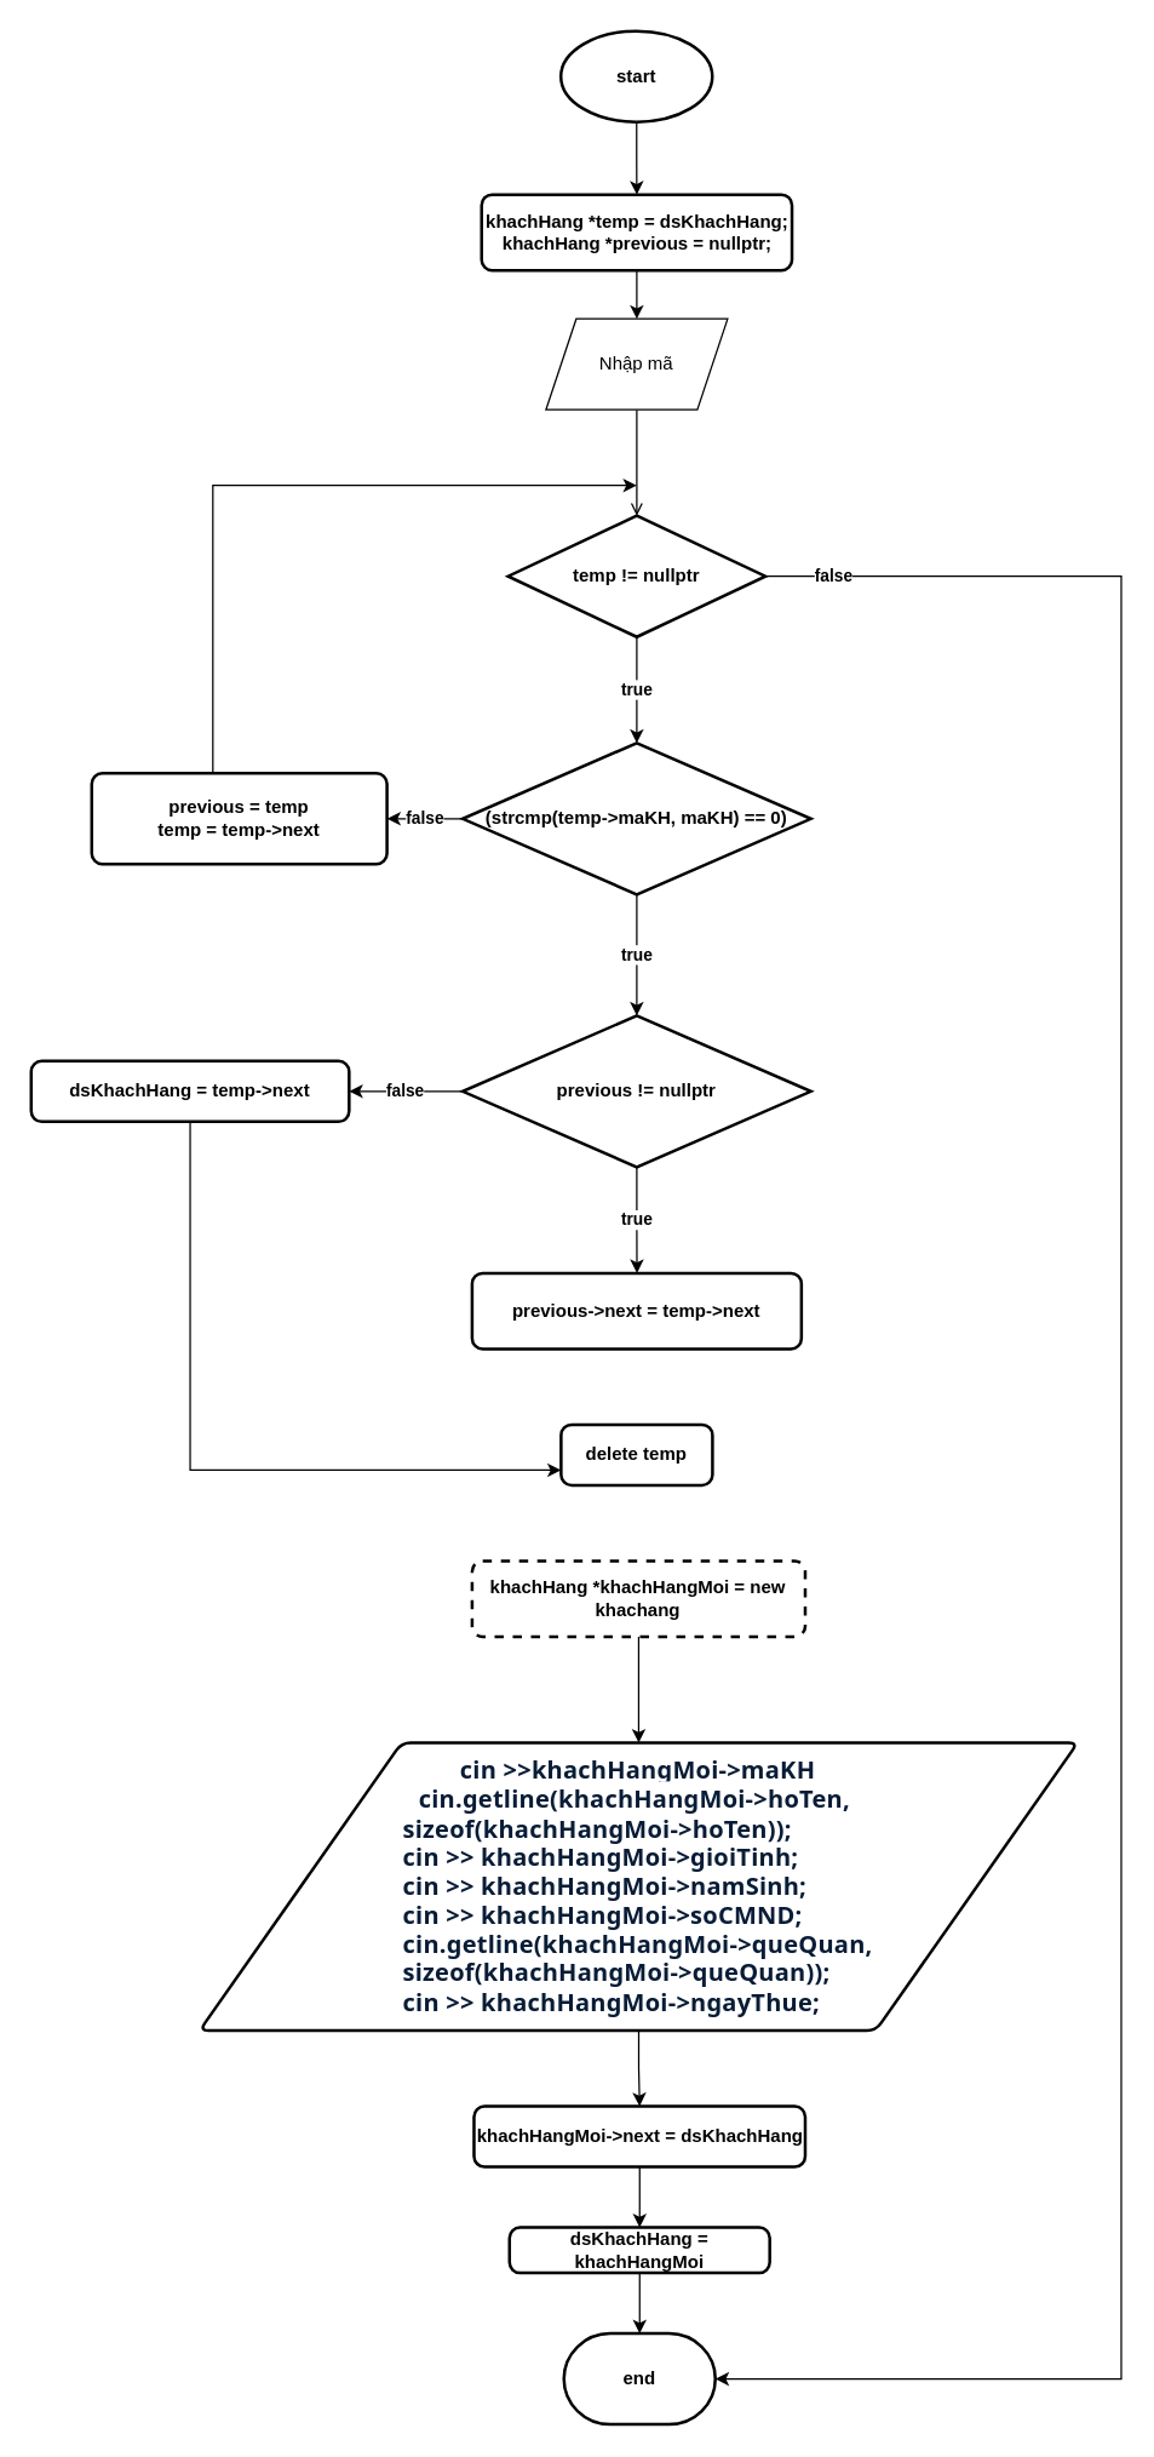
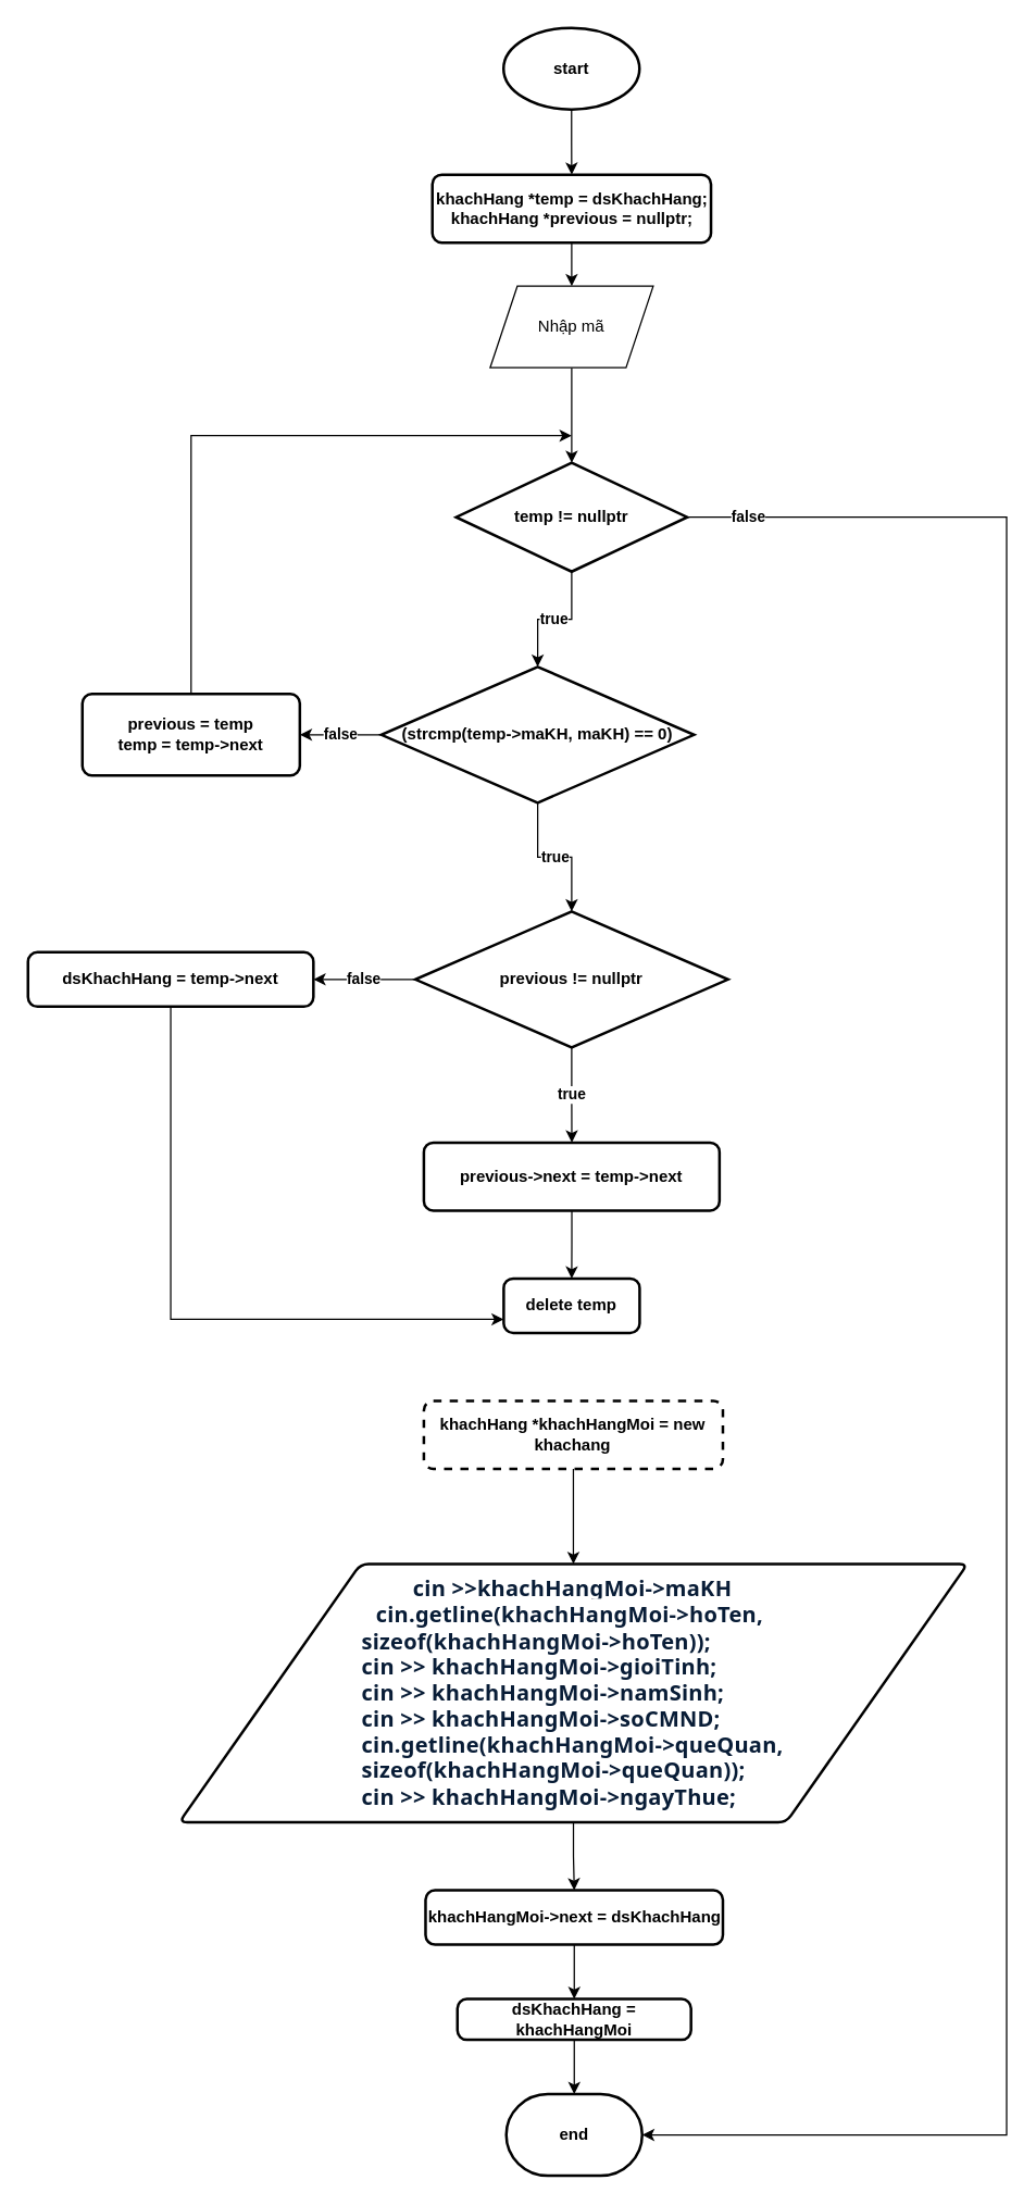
  <mxCell id="0" />
  <mxCell id="1" parent="0" />
  <mxCell id="2" style="edgeStyle=orthogonalEdgeStyle;rounded=0;orthogonalLoop=1;jettySize=auto;html=1;fontStyle=1" parent="1" source="3" target="5" edge="1"><mxGeometry relative="1" as="geometry"><mxPoint x="420" y="118" as="targetPoint" /></mxGeometry></mxCell>
  <mxCell id="3" value="start" style="strokeWidth=2;html=1;shape=mxgraph.flowchart.start_1;whiteSpace=wrap;fontStyle=1" parent="1" vertex="1"><mxGeometry x="369.88" y="20" width="100" height="60" as="geometry" /></mxCell>
  <mxCell id="4" style="edgeStyle=orthogonalEdgeStyle;rounded=0;orthogonalLoop=1;jettySize=auto;html=1;" parent="1" source="5" target="32" edge="1"><mxGeometry relative="1" as="geometry"><mxPoint x="420" y="230" as="targetPoint" /></mxGeometry></mxCell>
  <mxCell id="5" value="khachHang *temp = dsKhachHang;&lt;br&gt;khachHang *previous = nullptr;" style="rounded=1;whiteSpace=wrap;html=1;absoluteArcSize=1;arcSize=14;strokeWidth=2;fontStyle=1" parent="1" vertex="1"><mxGeometry x="317.5" y="128" width="205" height="50" as="geometry" /></mxCell>
  <mxCell id="6" value="true" style="edgeStyle=orthogonalEdgeStyle;rounded=0;orthogonalLoop=1;jettySize=auto;html=1;entryX=0.5;entryY=0;entryDx=0;entryDy=0;entryPerimeter=0;fontStyle=1" parent="1" source="8" target="11" edge="1"><mxGeometry relative="1" as="geometry"><mxPoint x="420" y="470" as="targetPoint" /></mxGeometry></mxCell>
  <mxCell id="7" value="false" style="edgeStyle=orthogonalEdgeStyle;rounded=0;orthogonalLoop=1;jettySize=auto;html=1;entryX=1;entryY=0.5;entryDx=0;entryDy=0;entryPerimeter=0;fontStyle=1" parent="1" source="8" target="30" edge="1"><mxGeometry x="-0.947" relative="1" as="geometry"><mxPoint x="740" y="1590.667" as="targetPoint" /><Array as="points"><mxPoint x="740" y="380" /><mxPoint x="740" y="1570" /></Array><mxPoint as="offset" /></mxGeometry></mxCell>
  <mxCell id="8" value="temp != nullptr" style="strokeWidth=2;html=1;shape=mxgraph.flowchart.decision;whiteSpace=wrap;fontStyle=1" parent="1" vertex="1"><mxGeometry x="335" y="340" width="170" height="80" as="geometry" /></mxCell>
  <mxCell id="9" value="true" style="edgeStyle=orthogonalEdgeStyle;rounded=0;orthogonalLoop=1;jettySize=auto;html=1;entryX=0.5;entryY=0;entryDx=0;entryDy=0;entryPerimeter=0;fontStyle=1" parent="1" source="11" target="14" edge="1"><mxGeometry relative="1" as="geometry"><mxPoint x="420" y="650" as="targetPoint" /></mxGeometry></mxCell>
  <mxCell id="10" value="false" style="edgeStyle=orthogonalEdgeStyle;rounded=0;orthogonalLoop=1;jettySize=auto;html=1;fontStyle=1" parent="1" source="11" target="20" edge="1"><mxGeometry relative="1" as="geometry"><mxPoint x="210" y="540" as="targetPoint" /></mxGeometry></mxCell>
- <mxCell id="11" value="(strcmp(temp-&amp;gt;maKH, maKH) == 0)" style="strokeWidth=2;html=1;shape=mxgraph.flowchart.decision;whiteSpace=wrap;fontStyle=1" parent="1" vertex="1"><mxGeometry x="305" y="490" width="230" height="100" as="geometry" /></mxCell>
+ <mxCell id="11" value="(strcmp(temp-&amp;gt;maKH, maKH) == 0)" style="strokeWidth=2;html=1;shape=mxgraph.flowchart.decision;whiteSpace=wrap;fontStyle=1" parent="1" vertex="1"><mxGeometry x="280" y="490" width="230" height="100" as="geometry" /></mxCell>
  <mxCell id="12" value="true" style="edgeStyle=orthogonalEdgeStyle;rounded=0;orthogonalLoop=1;jettySize=auto;html=1;fontStyle=1" parent="1" source="14" target="16" edge="1"><mxGeometry relative="1" as="geometry"><mxPoint x="420" y="850" as="targetPoint" /></mxGeometry></mxCell>
  <mxCell id="13" value="false" style="edgeStyle=orthogonalEdgeStyle;rounded=0;orthogonalLoop=1;jettySize=auto;html=1;fontStyle=1" parent="1" source="14" target="18" edge="1"><mxGeometry relative="1" as="geometry"><mxPoint x="210" y="720" as="targetPoint" /></mxGeometry></mxCell>
  <mxCell id="14" value="previous != nullptr" style="strokeWidth=2;html=1;shape=mxgraph.flowchart.decision;whiteSpace=wrap;fontStyle=1" parent="1" vertex="1"><mxGeometry x="305" y="670" width="230" height="100" as="geometry" /></mxCell>
+ <mxCell id="15" style="edgeStyle=orthogonalEdgeStyle;rounded=0;orthogonalLoop=1;jettySize=auto;html=1;entryX=0.5;entryY=0;entryDx=0;entryDy=0;fontStyle=1" parent="1" source="16" target="21" edge="1"><mxGeometry relative="1" as="geometry" /></mxCell>
  <mxCell id="16" value="previous-&amp;gt;next = temp-&amp;gt;next" style="rounded=1;whiteSpace=wrap;html=1;absoluteArcSize=1;arcSize=14;strokeWidth=2;fontStyle=1" parent="1" vertex="1"><mxGeometry x="311.25" y="840" width="217.5" height="50" as="geometry" /></mxCell>
  <mxCell id="17" style="edgeStyle=orthogonalEdgeStyle;rounded=0;orthogonalLoop=1;jettySize=auto;html=1;entryX=0;entryY=0.75;entryDx=0;entryDy=0;fontStyle=1" parent="1" source="18" target="21" edge="1"><mxGeometry relative="1" as="geometry"><mxPoint x="125" y="1000" as="targetPoint" /><Array as="points"><mxPoint x="125" y="970" /></Array></mxGeometry></mxCell>
  <mxCell id="18" value="dsKhachHang = temp-&amp;gt;next" style="rounded=1;whiteSpace=wrap;html=1;absoluteArcSize=1;arcSize=14;strokeWidth=2;fontStyle=1" parent="1" vertex="1"><mxGeometry x="20" y="700" width="210" height="40" as="geometry" /></mxCell>
  <mxCell id="19" style="edgeStyle=orthogonalEdgeStyle;rounded=0;orthogonalLoop=1;jettySize=auto;html=1;fontStyle=1" parent="1" source="20" edge="1"><mxGeometry relative="1" as="geometry"><mxPoint x="420" y="320" as="targetPoint" /><Array as="points"><mxPoint x="140" y="320" /><mxPoint x="140" y="320" /></Array></mxGeometry></mxCell>
- <mxCell id="20" value="previous = temp&lt;br&gt;temp = temp-&amp;gt;next" style="rounded=1;whiteSpace=wrap;html=1;absoluteArcSize=1;arcSize=14;strokeWidth=2;fontStyle=1" parent="1" vertex="1"><mxGeometry x="60" y="510" width="195" height="60" as="geometry" /></mxCell>
+ <mxCell id="20" value="previous = temp&lt;br&gt;temp = temp-&amp;gt;next" style="rounded=1;whiteSpace=wrap;html=1;absoluteArcSize=1;arcSize=14;strokeWidth=2;fontStyle=1" parent="1" vertex="1"><mxGeometry x="60" y="510" width="160" height="60" as="geometry" /></mxCell>
  <mxCell id="21" value="delete temp" style="rounded=1;whiteSpace=wrap;html=1;absoluteArcSize=1;arcSize=14;strokeWidth=2;fontStyle=1" parent="1" vertex="1"><mxGeometry x="370" y="940" width="100" height="40" as="geometry" /></mxCell>
  <mxCell id="22" style="edgeStyle=orthogonalEdgeStyle;rounded=0;orthogonalLoop=1;jettySize=auto;html=1;fontStyle=1" parent="1" source="23" target="25" edge="1"><mxGeometry relative="1" as="geometry"><mxPoint x="421.25" y="1120" as="targetPoint" /></mxGeometry></mxCell>
  <mxCell id="23" value="khachHang *khachHangMoi = new khachang" style="rounded=1;whiteSpace=wrap;html=1;absoluteArcSize=1;arcSize=14;strokeWidth=2;fontStyle=1;dashed=1;" parent="1" vertex="1"><mxGeometry x="311.25" y="1030" width="220" height="50" as="geometry" /></mxCell>
  <mxCell id="24" style="edgeStyle=orthogonalEdgeStyle;rounded=0;orthogonalLoop=1;jettySize=auto;html=1;fontStyle=1" parent="1" source="25" target="27" edge="1"><mxGeometry relative="1" as="geometry"><mxPoint x="421.25" y="1400" as="targetPoint" /></mxGeometry></mxCell>
  <mxCell id="25" value="&lt;span style=&quot;font-size: medium; background-color: rgb(255, 255, 255); color: rgb(8, 28, 54); font-family: SegoeuiPc, &amp;quot;Segoe UI&amp;quot;, &amp;quot;San Francisco&amp;quot;, &amp;quot;Helvetica Neue&amp;quot;, Helvetica, &amp;quot;Lucida Grande&amp;quot;, Roboto, Ubuntu, Tahoma, &amp;quot;Microsoft Sans Serif&amp;quot;, Arial, sans-serif; letter-spacing: 0.2px; text-align: start;&quot;&gt;cin &amp;gt;&amp;gt;khachHangMoi-&amp;gt;maKH&lt;br&gt;cin.getline(khachHangMoi-&amp;gt;hoTen,&amp;nbsp;&lt;/span&gt;&lt;br&gt;&lt;div style=&quot;padding-top: 0px; color: rgb(8, 28, 54); font-family: SegoeuiPc, &amp;quot;Segoe UI&amp;quot;, &amp;quot;San Francisco&amp;quot;, &amp;quot;Helvetica Neue&amp;quot;, Helvetica, &amp;quot;Lucida Grande&amp;quot;, Roboto, Ubuntu, Tahoma, &amp;quot;Microsoft Sans Serif&amp;quot;, Arial, sans-serif; letter-spacing: 0.2px; text-align: start; background-color: rgb(255, 255, 255);&quot; id=&quot;input_line_0&quot;&gt;&lt;font size=&quot;3&quot;&gt;sizeof(khachHangMoi-&amp;gt;hoTen));&lt;/font&gt;&lt;/div&gt;&lt;div style=&quot;color: rgb(8, 28, 54); font-family: SegoeuiPc, &amp;quot;Segoe UI&amp;quot;, &amp;quot;San Francisco&amp;quot;, &amp;quot;Helvetica Neue&amp;quot;, Helvetica, &amp;quot;Lucida Grande&amp;quot;, Roboto, Ubuntu, Tahoma, &amp;quot;Microsoft Sans Serif&amp;quot;, Arial, sans-serif; letter-spacing: 0.2px; text-align: start; background-color: rgb(255, 255, 255);&quot; id=&quot;input_line_1&quot;&gt;&lt;span style=&quot;&quot; id=&quot;input_part_0&quot; data-mention=&quot;cin &gt;&gt; khachHangMoi-&gt;gioiTinh;&quot; class=&quot;&quot;&gt;&lt;font size=&quot;3&quot;&gt;cin &amp;gt;&amp;gt; khachHangMoi-&amp;gt;gioiTinh;&lt;/font&gt;&lt;/span&gt;&lt;/div&gt;&lt;div style=&quot;color: rgb(8, 28, 54); font-family: SegoeuiPc, &amp;quot;Segoe UI&amp;quot;, &amp;quot;San Francisco&amp;quot;, &amp;quot;Helvetica Neue&amp;quot;, Helvetica, &amp;quot;Lucida Grande&amp;quot;, Roboto, Ubuntu, Tahoma, &amp;quot;Microsoft Sans Serif&amp;quot;, Arial, sans-serif; letter-spacing: 0.2px; text-align: start; background-color: rgb(255, 255, 255);&quot; id=&quot;input_line_2&quot;&gt;&lt;span style=&quot;&quot; id=&quot;input_part_0&quot; data-mention=&quot;cin &gt;&gt; khachHangMoi-&gt;namSinh;&quot; class=&quot;&quot;&gt;&lt;font size=&quot;3&quot;&gt;cin &amp;gt;&amp;gt; khachHangMoi-&amp;gt;namSinh;&lt;/font&gt;&lt;/span&gt;&lt;/div&gt;&lt;div style=&quot;color: rgb(8, 28, 54); font-family: SegoeuiPc, &amp;quot;Segoe UI&amp;quot;, &amp;quot;San Francisco&amp;quot;, &amp;quot;Helvetica Neue&amp;quot;, Helvetica, &amp;quot;Lucida Grande&amp;quot;, Roboto, Ubuntu, Tahoma, &amp;quot;Microsoft Sans Serif&amp;quot;, Arial, sans-serif; letter-spacing: 0.2px; text-align: start; background-color: rgb(255, 255, 255);&quot; id=&quot;input_line_3&quot;&gt;&lt;span style=&quot;&quot; id=&quot;input_part_0&quot; data-mention=&quot;cin &gt;&gt; khachHangMoi-&gt;soCMND;&quot; class=&quot;&quot;&gt;&lt;font size=&quot;3&quot;&gt;cin &amp;gt;&amp;gt; khachHangMoi-&amp;gt;soCMND;&lt;/font&gt;&lt;/span&gt;&lt;/div&gt;&lt;div style=&quot;color: rgb(8, 28, 54); font-family: SegoeuiPc, &amp;quot;Segoe UI&amp;quot;, &amp;quot;San Francisco&amp;quot;, &amp;quot;Helvetica Neue&amp;quot;, Helvetica, &amp;quot;Lucida Grande&amp;quot;, Roboto, Ubuntu, Tahoma, &amp;quot;Microsoft Sans Serif&amp;quot;, Arial, sans-serif; letter-spacing: 0.2px; text-align: start; background-color: rgb(255, 255, 255);&quot; id=&quot;input_line_4&quot;&gt;&lt;span style=&quot;&quot; id=&quot;input_part_0&quot; data-mention=&quot;cin.getline(khachHangMoi-&gt;queQuan, sizeof(khachHangMoi-&gt;queQuan));&quot; class=&quot;&quot;&gt;&lt;font size=&quot;3&quot;&gt;cin.getline(khachHangMoi-&amp;gt;queQuan, &lt;br&gt;sizeof(khachHangMoi-&amp;gt;queQuan));&lt;/font&gt;&lt;/span&gt;&lt;/div&gt;&lt;div style=&quot;color: rgb(8, 28, 54); font-family: SegoeuiPc, &amp;quot;Segoe UI&amp;quot;, &amp;quot;San Francisco&amp;quot;, &amp;quot;Helvetica Neue&amp;quot;, Helvetica, &amp;quot;Lucida Grande&amp;quot;, Roboto, Ubuntu, Tahoma, &amp;quot;Microsoft Sans Serif&amp;quot;, Arial, sans-serif; letter-spacing: 0.2px; text-align: start; background-color: rgb(255, 255, 255);&quot; id=&quot;input_line_5&quot;&gt;&lt;span style=&quot;&quot; id=&quot;input_part_0&quot; data-mention=&quot;cin &gt;&gt; khachHangMoi-&gt;ngayThue;&quot; class=&quot;&quot;&gt;&lt;font size=&quot;3&quot;&gt;cin &amp;gt;&amp;gt; khachHangMoi-&amp;gt;ngayThue;&lt;/font&gt;&lt;/span&gt;&lt;/div&gt;" style="shape=parallelogram;html=1;strokeWidth=2;perimeter=parallelogramPerimeter;whiteSpace=wrap;rounded=1;arcSize=12;size=0.23;fontSize=12;fontStyle=1" parent="1" vertex="1"><mxGeometry x="131.25" y="1150" width="580" height="190" as="geometry" /></mxCell>
  <mxCell id="26" style="edgeStyle=orthogonalEdgeStyle;rounded=0;orthogonalLoop=1;jettySize=auto;html=1;fontStyle=1" parent="1" source="27" target="29" edge="1"><mxGeometry relative="1" as="geometry"><mxPoint x="421.875" y="1490" as="targetPoint" /></mxGeometry></mxCell>
  <mxCell id="27" value="khachHangMoi-&amp;gt;next = dsKhachHang" style="rounded=1;whiteSpace=wrap;html=1;absoluteArcSize=1;arcSize=14;strokeWidth=2;fontStyle=1" parent="1" vertex="1"><mxGeometry x="312.5" y="1390" width="218.75" height="40" as="geometry" /></mxCell>
  <mxCell id="28" style="edgeStyle=orthogonalEdgeStyle;rounded=0;orthogonalLoop=1;jettySize=auto;html=1;fontStyle=1" parent="1" source="29" target="30" edge="1"><mxGeometry relative="1" as="geometry"><mxPoint x="421.87" y="1570" as="targetPoint" /></mxGeometry></mxCell>
  <mxCell id="29" value="dsKhachHang = khachHangMoi" style="rounded=1;whiteSpace=wrap;html=1;absoluteArcSize=1;arcSize=14;strokeWidth=2;fontStyle=1" parent="1" vertex="1"><mxGeometry x="335.93" y="1470" width="171.88" height="30" as="geometry" /></mxCell>
  <mxCell id="30" value="end" style="strokeWidth=2;html=1;shape=mxgraph.flowchart.terminator;whiteSpace=wrap;fontStyle=1" parent="1" vertex="1"><mxGeometry x="371.87" y="1540" width="100" height="60" as="geometry" /></mxCell>
- <mxCell id="31" style="edgeStyle=orthogonalEdgeStyle;rounded=0;orthogonalLoop=1;jettySize=auto;html=1;endArrow=open;" parent="1" source="32" target="8" edge="1"><mxGeometry relative="1" as="geometry" /></mxCell>
+ <mxCell id="31" style="edgeStyle=orthogonalEdgeStyle;rounded=0;orthogonalLoop=1;jettySize=auto;html=1;" parent="1" source="32" target="8" edge="1"><mxGeometry relative="1" as="geometry" /></mxCell>
  <mxCell id="32" value="Nhập mã" style="shape=parallelogram;perimeter=parallelogramPerimeter;whiteSpace=wrap;html=1;fixedSize=1;" parent="1" vertex="1"><mxGeometry x="360" y="210" width="120" height="60" as="geometry" /></mxCell>
